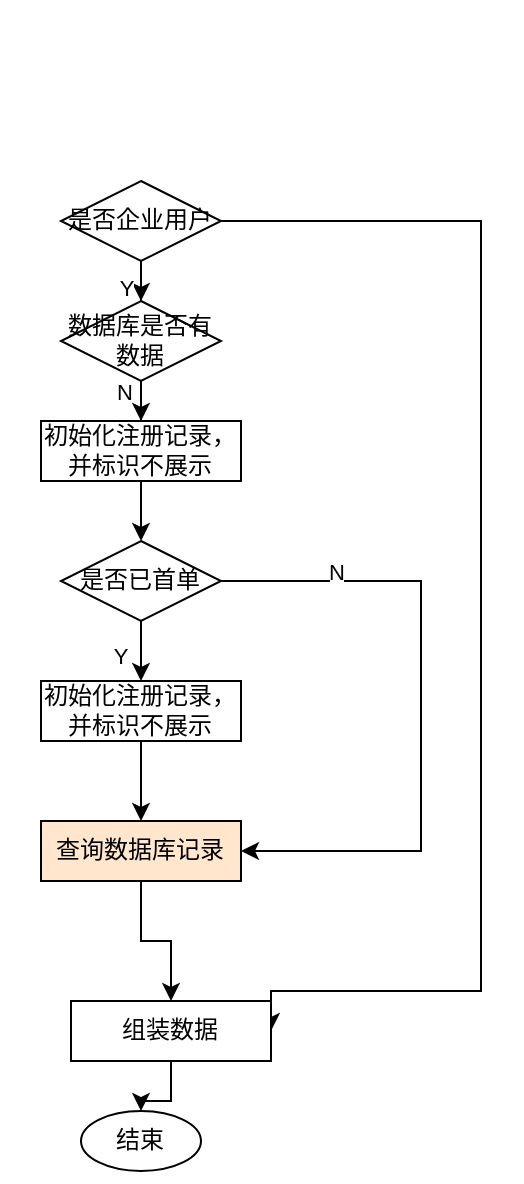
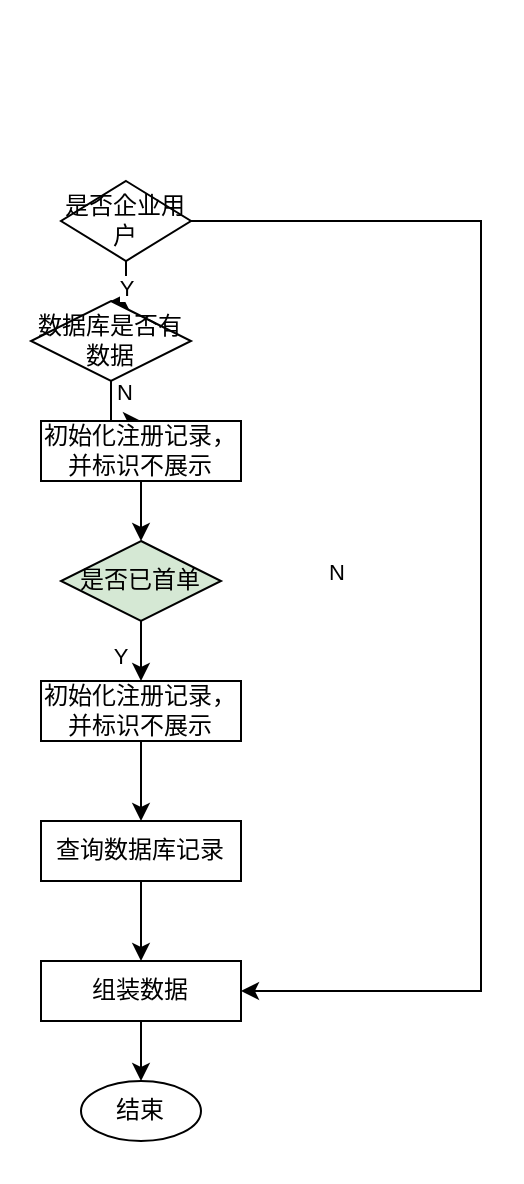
  <mxCell id="0" />
  <mxCell id="1" parent="0" />
- <mxCell id="2" value="结束" style="ellipse;whiteSpace=wrap;html=1;" vertex="1" parent="1"><mxGeometry x="40" y="555" width="60" height="30" as="geometry" /></mxCell>
+ <mxCell id="2" value="结束" style="ellipse;whiteSpace=wrap;html=1;" vertex="1" parent="1"><mxGeometry x="40" y="540" width="60" height="30" as="geometry" /></mxCell>
  <mxCell id="3" style="edgeStyle=orthogonalEdgeStyle;rounded=0;orthogonalLoop=1;jettySize=auto;html=1;entryX=0.5;entryY=0;entryDx=0;entryDy=0;" edge="1" parent="1" source="5" target="7"><mxGeometry relative="1" as="geometry" /></mxCell>
  <mxCell id="4" style="edgeStyle=orthogonalEdgeStyle;rounded=0;orthogonalLoop=1;jettySize=auto;html=1;entryX=1;entryY=0.5;entryDx=0;entryDy=0;" edge="1" parent="1" source="5" target="18"><mxGeometry relative="1" as="geometry"><Array as="points"><mxPoint x="240" y="110" /><mxPoint x="240" y="495" /></Array></mxGeometry></mxCell>
- <mxCell id="5" value="是否企业用户" style="rhombus;whiteSpace=wrap;html=1;" vertex="1" parent="1"><mxGeometry x="30" y="90" width="80" height="40" as="geometry" /></mxCell>
+ <mxCell id="5" value="是否企业用户" style="rhombus;whiteSpace=wrap;html=1;" vertex="1" parent="1"><mxGeometry x="30" y="90" width="65" height="40" as="geometry" /></mxCell>
  <mxCell id="6" style="edgeStyle=orthogonalEdgeStyle;rounded=0;orthogonalLoop=1;jettySize=auto;html=1;" edge="1" parent="1" source="7" target="9"><mxGeometry relative="1" as="geometry" /></mxCell>
- <mxCell id="7" value="数据库是否有数据" style="rhombus;whiteSpace=wrap;html=1;" vertex="1" parent="1"><mxGeometry x="30" y="150" width="80" height="40" as="geometry" /></mxCell>
+ <mxCell id="7" value="数据库是否有数据" style="rhombus;whiteSpace=wrap;html=1;" vertex="1" parent="1"><mxGeometry x="15" y="150" width="80" height="40" as="geometry" /></mxCell>
  <mxCell id="8" style="edgeStyle=orthogonalEdgeStyle;rounded=0;orthogonalLoop=1;jettySize=auto;html=1;" edge="1" parent="1" source="9" target="12"><mxGeometry relative="1" as="geometry" /></mxCell>
  <mxCell id="9" value="初始化注册记录，并标识不展示" style="rounded=0;whiteSpace=wrap;html=1;" vertex="1" parent="1"><mxGeometry x="20" y="210" width="100" height="30" as="geometry" /></mxCell>
  <mxCell id="10" style="edgeStyle=orthogonalEdgeStyle;rounded=0;orthogonalLoop=1;jettySize=auto;html=1;entryX=0.5;entryY=0;entryDx=0;entryDy=0;" edge="1" parent="1" source="12" target="14"><mxGeometry relative="1" as="geometry" /></mxCell>
- <mxCell id="11" style="edgeStyle=orthogonalEdgeStyle;rounded=0;orthogonalLoop=1;jettySize=auto;html=1;entryX=1;entryY=0.5;entryDx=0;entryDy=0;" edge="1" parent="1" source="12" target="16"><mxGeometry relative="1" as="geometry"><Array as="points"><mxPoint x="210" y="290" /><mxPoint x="210" y="425" /></Array></mxGeometry></mxCell>
- <mxCell id="12" value="是否已首单" style="rhombus;whiteSpace=wrap;html=1;" vertex="1" parent="1"><mxGeometry x="30" y="270" width="80" height="40" as="geometry" /></mxCell>
+ <mxCell id="12" value="是否已首单" style="rhombus;whiteSpace=wrap;html=1;fillColor=#d5e8d4;" vertex="1" parent="1"><mxGeometry x="30" y="270" width="80" height="40" as="geometry" /></mxCell>
  <mxCell id="13" style="edgeStyle=orthogonalEdgeStyle;rounded=0;orthogonalLoop=1;jettySize=auto;html=1;entryX=0.5;entryY=0;entryDx=0;entryDy=0;" edge="1" parent="1" source="14" target="16"><mxGeometry relative="1" as="geometry" /></mxCell>
  <mxCell id="14" value="初始化注册记录，并标识不展示" style="rounded=0;whiteSpace=wrap;html=1;" vertex="1" parent="1"><mxGeometry x="20" y="340" width="100" height="30" as="geometry" /></mxCell>
  <mxCell id="15" style="edgeStyle=orthogonalEdgeStyle;rounded=0;orthogonalLoop=1;jettySize=auto;html=1;" edge="1" parent="1" source="16" target="18"><mxGeometry relative="1" as="geometry" /></mxCell>
- <mxCell id="16" value="查询数据库记录" style="rounded=0;whiteSpace=wrap;html=1;fillColor=#ffe6cc;" vertex="1" parent="1"><mxGeometry x="20" y="410" width="100" height="30" as="geometry" /></mxCell>
+ <mxCell id="16" value="查询数据库记录" style="rounded=0;whiteSpace=wrap;html=1;" vertex="1" parent="1"><mxGeometry x="20" y="410" width="100" height="30" as="geometry" /></mxCell>
  <mxCell id="17" style="edgeStyle=orthogonalEdgeStyle;rounded=0;orthogonalLoop=1;jettySize=auto;html=1;entryX=0.5;entryY=0;entryDx=0;entryDy=0;" edge="1" parent="1" source="18" target="2"><mxGeometry relative="1" as="geometry" /></mxCell>
- <mxCell id="18" value="组装数据" style="rounded=0;whiteSpace=wrap;html=1;" vertex="1" parent="1"><mxGeometry x="35" y="500" width="100" height="30" as="geometry" /></mxCell>
+ <mxCell id="18" value="组装数据" style="rounded=0;whiteSpace=wrap;html=1;" vertex="1" parent="1"><mxGeometry x="20" y="480" width="100" height="30" as="geometry" /></mxCell>
  <mxCell id="19" value="Y" style="edgeLabel;html=1;align=center;verticalAlign=middle;resizable=0;points=[];" vertex="1" connectable="0" parent="1"><mxGeometry x="80" y="20" as="geometry"><mxPoint x="-18" y="123" as="offset" /></mxGeometry></mxCell>
  <mxCell id="20" value="Y" style="edgeLabel;html=1;align=center;verticalAlign=middle;resizable=0;points=[];" vertex="1" connectable="0" parent="1"><mxGeometry x="195" y="190" as="geometry"><mxPoint x="-136" y="137" as="offset" /></mxGeometry></mxCell>
  <mxCell id="21" value="N" style="edgeLabel;html=1;align=center;verticalAlign=middle;resizable=0;points=[];" vertex="1" connectable="0" parent="1"><mxGeometry x="170" y="110" as="geometry"><mxPoint x="-3" y="175" as="offset" /></mxGeometry></mxCell>
  <mxCell id="22" value="N" style="edgeLabel;html=1;align=center;verticalAlign=middle;resizable=0;points=[];" vertex="1" connectable="0" parent="1"><mxGeometry x="170" y="120" as="geometry"><mxPoint x="-109" y="75" as="offset" /></mxGeometry></mxCell>
